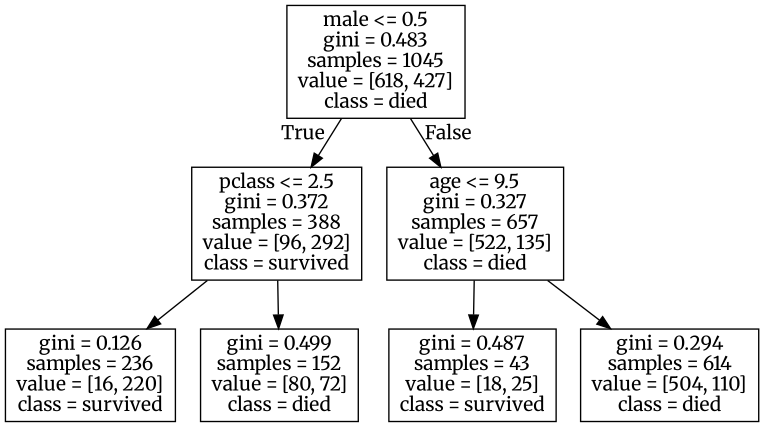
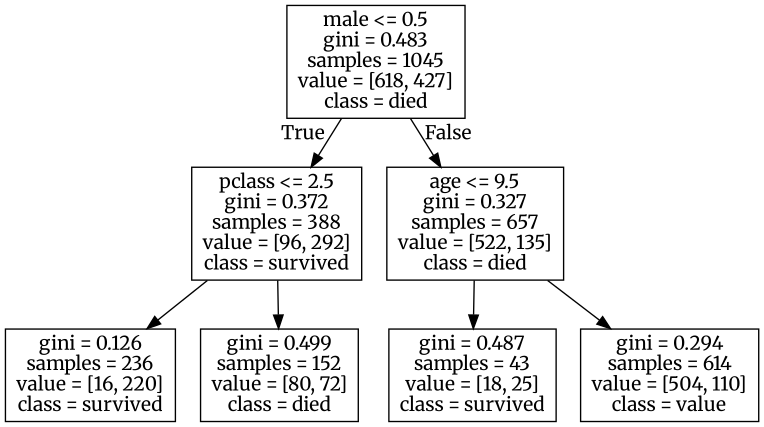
  digraph {
    fontname=Merriweather
    node [shape=box fontname=Merriweather]
    edge [fontname=Merriweather]
    n1 [label="male <= 0.5\ngini = 0.483\nsamples = 1045\nvalue = [618, 427]\nclass = died"]
    n2 [label="pclass <= 2.5\ngini = 0.372\nsamples = 388\nvalue = [96, 292]\nclass = survived"]
    n3 [label="age <= 9.5\ngini = 0.327\nsamples = 657\nvalue = [522, 135]\nclass = died"]
    n4 [label="gini = 0.126\nsamples = 236\nvalue = [16, 220]\nclass = survived"]
    n5 [label="gini = 0.499\nsamples = 152\nvalue = [80, 72]\nclass = died"]
    n6 [label="gini = 0.487\nsamples = 43\nvalue = [18, 25]\nclass = survived"]
-   n7 [label="gini = 0.294\nsamples = 614\nvalue = [504, 110]\nclass = died"]
+   n7 [label="gini = 0.294\nsamples = 614\nvalue = [504, 110]\nclass = value"]
    n1 -> n2 [headlabel=True labelangle=45 labeldistance=2.5]
    n1 -> n3 [headlabel=False labelangle=-45 labeldistance=2.5]
    n2 -> n4
    n2 -> n5
    n3 -> n6
    n3 -> n7
  }
